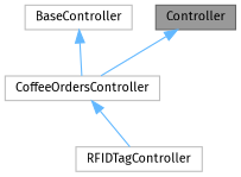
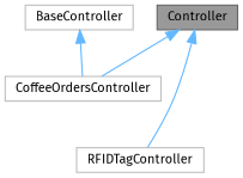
  digraph {
    fontname="Fira Sans"
    node [color=grey75 fillcolor=white fontname="Fira Sans" fontsize=10 shape=box style=filled]
    edge [color=steelblue1 dir=back fontname="Fira Sans" fontsize=10 labelfontname=Helvetica labelfontsize=10 style=solid]
    n1 [color=gray40 fillcolor=grey60 fontcolor=black height=0.2 label=Controller width=0.4]
    n2 [height=0.2 label=CoffeeOrdersController width=0.4]
    n3 [height=0.2 label=RFIDTagController width=0.4]
    n4 [height=0.2 label=BaseController width=0.4]
    n1 -> n2
-   n2 -> n3
+   n1 -> n3
    n4 -> n2
  }
